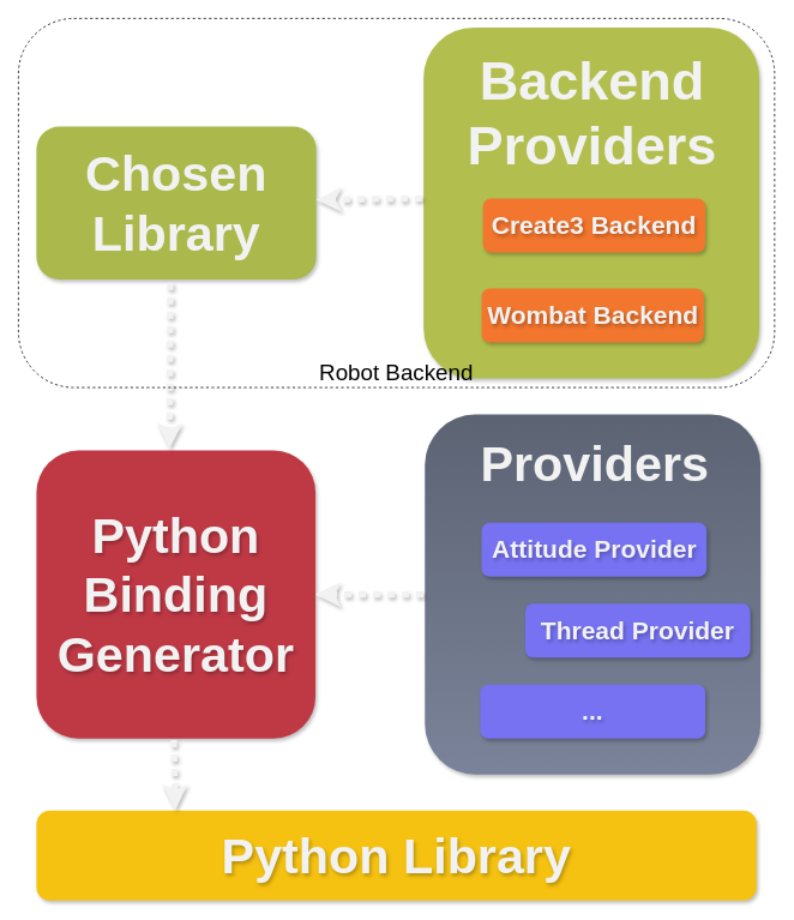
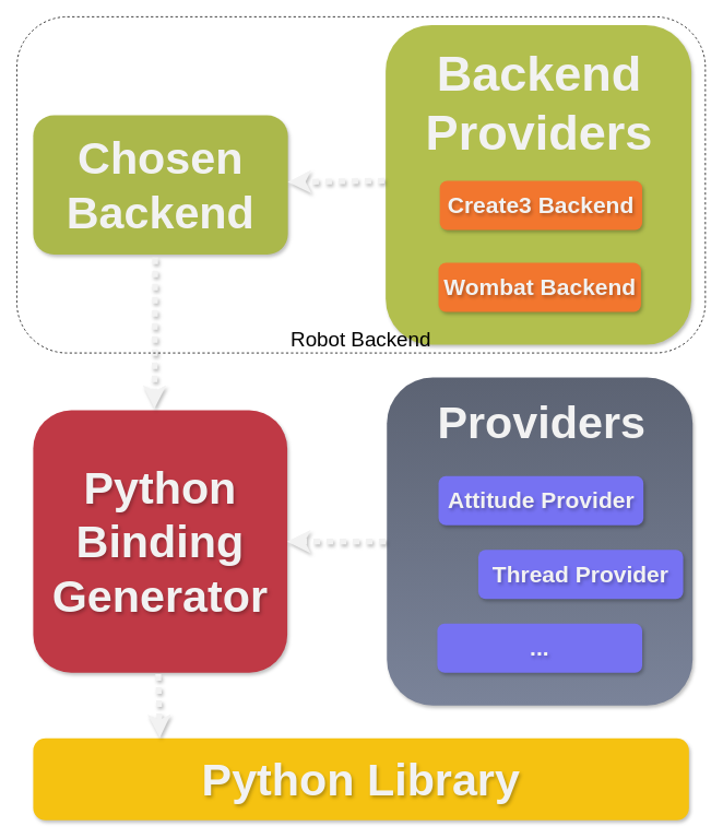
  <mxCell id="0" />
  <mxCell id="1" parent="0" />
  <mxCell id="2" value="" style="rounded=1;whiteSpace=wrap;html=1;fillStyle=solid;fillColor=#B2BF4E;gradientColor=none;gradientDirection=south;strokeColor=none;glass=0;shadow=1;textShadow=1;" parent="1" vertex="1"><mxGeometry x="470" y="30" width="373" height="390" as="geometry" /></mxCell>
  <mxCell id="3" value="&lt;div&gt;Backend&lt;/div&gt;&lt;div&gt;Providers&lt;br&gt;&lt;/div&gt;" style="text;html=1;fontSize=60;fontStyle=1;verticalAlign=bottom;align=center;fillColor=none;strokeColor=none;fontColor=#F2F2F2;labelBorderColor=none;labelBackgroundColor=none;fontFamily=Helvetica;horizontal=1;textDirection=ltr;" parent="1" vertex="1"><mxGeometry x="470" y="30" width="373" height="170" as="geometry" /></mxCell>
  <mxCell id="4" value="Create3 Backend" style="rounded=1;whiteSpace=wrap;html=1;fillColor=#F2762E;strokeColor=none;shadow=1;textShadow=1;fontSize=28;fontColor=#F2F2F2;fontStyle=1" parent="1" vertex="1"><mxGeometry x="536" y="220" width="247" height="60" as="geometry" /></mxCell>
  <mxCell id="5" value="Python Binding Generator" style="rounded=1;whiteSpace=wrap;html=1;strokeColor=none;fillColor=#BF3945;shadow=1;textShadow=1;fontColor=#F2F2F2;fontStyle=1;fontSize=55;" parent="1" vertex="1"><mxGeometry x="40" y="500" width="310" height="320" as="geometry" /></mxCell>
  <mxCell id="6" value="Wombat Backend" style="rounded=1;whiteSpace=wrap;html=1;fillColor=#F2762E;strokeColor=none;shadow=1;textShadow=1;fontSize=28;fontColor=#F2F2F2;fontStyle=1" parent="1" vertex="1"><mxGeometry x="534.5" y="320" width="247" height="60" as="geometry" /></mxCell>
- <mxCell id="7" value="&lt;div&gt;Chosen&lt;/div&gt;&lt;div&gt;Library&lt;br&gt;&lt;/div&gt;" style="text;html=1;fontSize=55;fontStyle=1;verticalAlign=middle;align=center;fillColor=#ABB84B;strokeColor=none;fontColor=#F2F2F2;labelBorderColor=none;labelBackgroundColor=none;fontFamily=Helvetica;horizontal=1;textDirection=ltr;rounded=1;shadow=1;" parent="1" vertex="1"><mxGeometry x="40" y="140" width="310.75" height="170" as="geometry" /></mxCell>
+ <mxCell id="7" value="&lt;div&gt;Chosen&lt;/div&gt;&lt;div&gt;Backend&lt;br&gt;&lt;/div&gt;" style="text;html=1;fontSize=55;fontStyle=1;verticalAlign=middle;align=center;fillColor=#ABB84B;strokeColor=none;fontColor=#F2F2F2;labelBorderColor=none;labelBackgroundColor=none;fontFamily=Helvetica;horizontal=1;textDirection=ltr;rounded=1;shadow=1;" parent="1" vertex="1"><mxGeometry x="40" y="140" width="310.75" height="170" as="geometry" /></mxCell>
  <mxCell id="8" value="" style="endArrow=classic;html=1;rounded=1;entryX=1;entryY=0.479;entryDx=0;entryDy=0;exitX=0;exitY=0.487;exitDx=0;exitDy=0;curved=0;strokeWidth=7;strokeColor=#F2F2F2;shadow=1;textShadow=1;flowAnimation=1;endFill=1;jumpStyle=none;exitPerimeter=0;entryPerimeter=0;" parent="1" source="2" target="7" edge="1"><mxGeometry width="50" height="50" relative="1" as="geometry"><mxPoint x="288" y="543" as="sourcePoint" /><mxPoint x="285" y="721" as="targetPoint" /></mxGeometry></mxCell>
  <mxCell id="9" value="" style="rounded=1;whiteSpace=wrap;html=1;fillColor=#5C6373;strokeColor=none;gradientColor=#7A8399;shadow=1;textShadow=1;" parent="1" vertex="1"><mxGeometry x="471.5" y="460" width="373" height="400" as="geometry" /></mxCell>
  <mxCell id="10" value="Providers" style="text;html=1;fontSize=55;fontStyle=1;verticalAlign=bottom;align=center;fillColor=none;strokeColor=none;fontColor=#F2F2F2;labelBorderColor=none;labelBackgroundColor=none;fontFamily=Helvetica;horizontal=1;textDirection=ltr;" parent="1" vertex="1"><mxGeometry x="474.5" y="460" width="370" height="90" as="geometry" /></mxCell>
  <mxCell id="11" value="Attitude Provider" style="rounded=1;whiteSpace=wrap;html=1;strokeColor=none;fillColor=#7672F2;shadow=1;textShadow=1;fontColor=#F2F2F2;fontStyle=1;fontSize=28;" parent="1" vertex="1"><mxGeometry x="534.5" y="580" width="250" height="60" as="geometry" /></mxCell>
  <mxCell id="12" value="Thread Provider" style="rounded=1;whiteSpace=wrap;html=1;strokeColor=none;fillColor=#7672F2;shadow=1;textShadow=1;fontColor=#F2F2F2;fontStyle=1;fontSize=28;" parent="1" vertex="1"><mxGeometry x="583" y="670" width="250" height="60" as="geometry" /></mxCell>
  <mxCell id="13" value="..." style="rounded=1;whiteSpace=wrap;html=1;strokeColor=none;fillColor=#7672F2;shadow=1;textShadow=1;fontColor=#F2F2F2;fontStyle=1;fontSize=28;" parent="1" vertex="1"><mxGeometry x="533" y="760" width="250" height="60" as="geometry" /></mxCell>
  <mxCell id="14" value="" style="endArrow=classic;html=1;rounded=1;entryX=0.477;entryY=-0.007;entryDx=0;entryDy=0;exitX=0.479;exitY=1.012;exitDx=0;exitDy=0;curved=0;strokeWidth=7;strokeColor=#F2F2F2;shadow=1;textShadow=1;flowAnimation=1;endFill=1;jumpStyle=none;exitPerimeter=0;entryPerimeter=0;" parent="1" source="7" target="5" edge="1"><mxGeometry width="50" height="50" relative="1" as="geometry"><mxPoint x="477" y="231" as="sourcePoint" /><mxPoint x="361" y="231" as="targetPoint" /></mxGeometry></mxCell>
  <mxCell id="15" value="" style="endArrow=classic;html=1;rounded=1;entryX=1;entryY=0.5;entryDx=0;entryDy=0;exitX=0;exitY=0.5;exitDx=0;exitDy=0;curved=0;strokeWidth=7;strokeColor=#F2F2F2;shadow=1;textShadow=1;flowAnimation=1;endFill=1;jumpStyle=none;" parent="1" source="9" target="5" edge="1"><mxGeometry width="50" height="50" relative="1" as="geometry"><mxPoint x="199" y="322" as="sourcePoint" /><mxPoint x="198" y="548" as="targetPoint" /></mxGeometry></mxCell>
  <mxCell id="16" value="Python Library" style="rounded=1;whiteSpace=wrap;html=1;strokeColor=none;fillColor=#f5c211;shadow=1;textShadow=1;fontColor=#F2F2F2;fontStyle=1;fontSize=55;" parent="1" vertex="1"><mxGeometry x="40" y="900" width="800" height="100" as="geometry" /></mxCell>
  <mxCell id="17" value="" style="endArrow=classic;html=1;rounded=1;entryX=0.193;entryY=-0.009;entryDx=0;entryDy=0;exitX=0.492;exitY=1;exitDx=0;exitDy=0;curved=0;strokeWidth=7;strokeColor=#F2F2F2;shadow=1;textShadow=1;flowAnimation=1;endFill=1;jumpStyle=none;entryPerimeter=0;exitPerimeter=0;" parent="1" source="5" target="16" edge="1"><mxGeometry width="50" height="50" relative="1" as="geometry"><mxPoint x="480" y="710" as="sourcePoint" /><mxPoint x="360" y="710" as="targetPoint" /></mxGeometry></mxCell>
  <mxCell id="18" value="Robot Backend" style="rounded=1;whiteSpace=wrap;html=1;fillColor=none;dashed=1;fontStyle=0;fontSize=25;verticalAlign=bottom;" vertex="1" parent="1"><mxGeometry x="20" width="840" height="410" as="geometry" y="20" /></mxCell>
